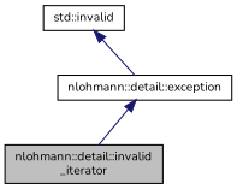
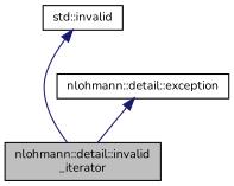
  digraph {
    fontname=Nunito
    node [color=black fillcolor=white fontname=Nunito fontsize=10 shape=record style=filled]
    edge [color=midnightblue dir=back fontname=Nunito fontsize=10 labelfontname=Helvetica labelfontsize=10 style=solid]
    n1 [fillcolor=grey75 fontcolor=black height=0.2 label="nlohmann::detail::invalid\l_iterator" width=0.4]
    n2 [height=0.2 label="nlohmann::detail::exception" width=0.4]
    n3 [height=0.2 label="std::invalid" width=0.4]
    n2 -> n1
-   n3 -> n2
+   n3 -> n1
  }
